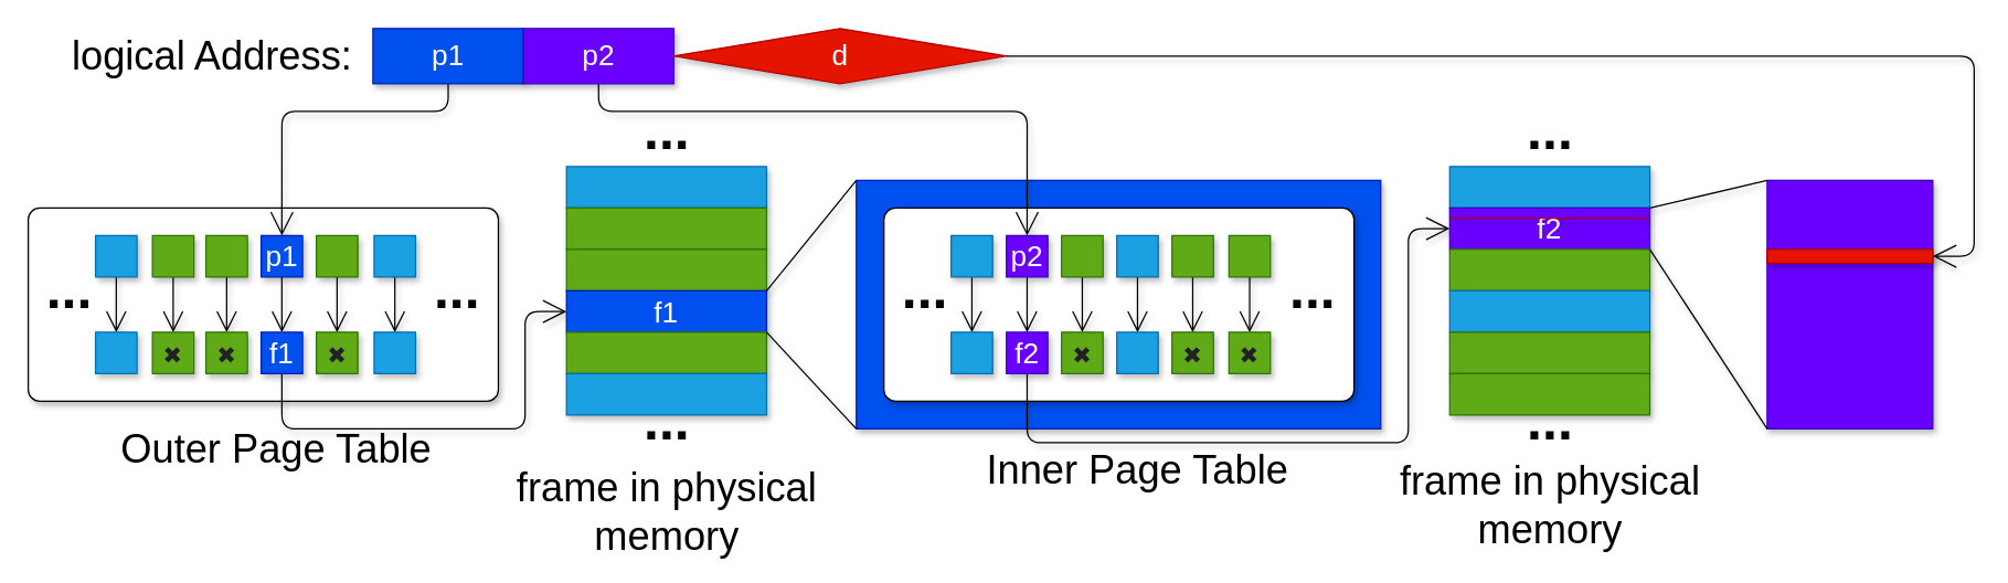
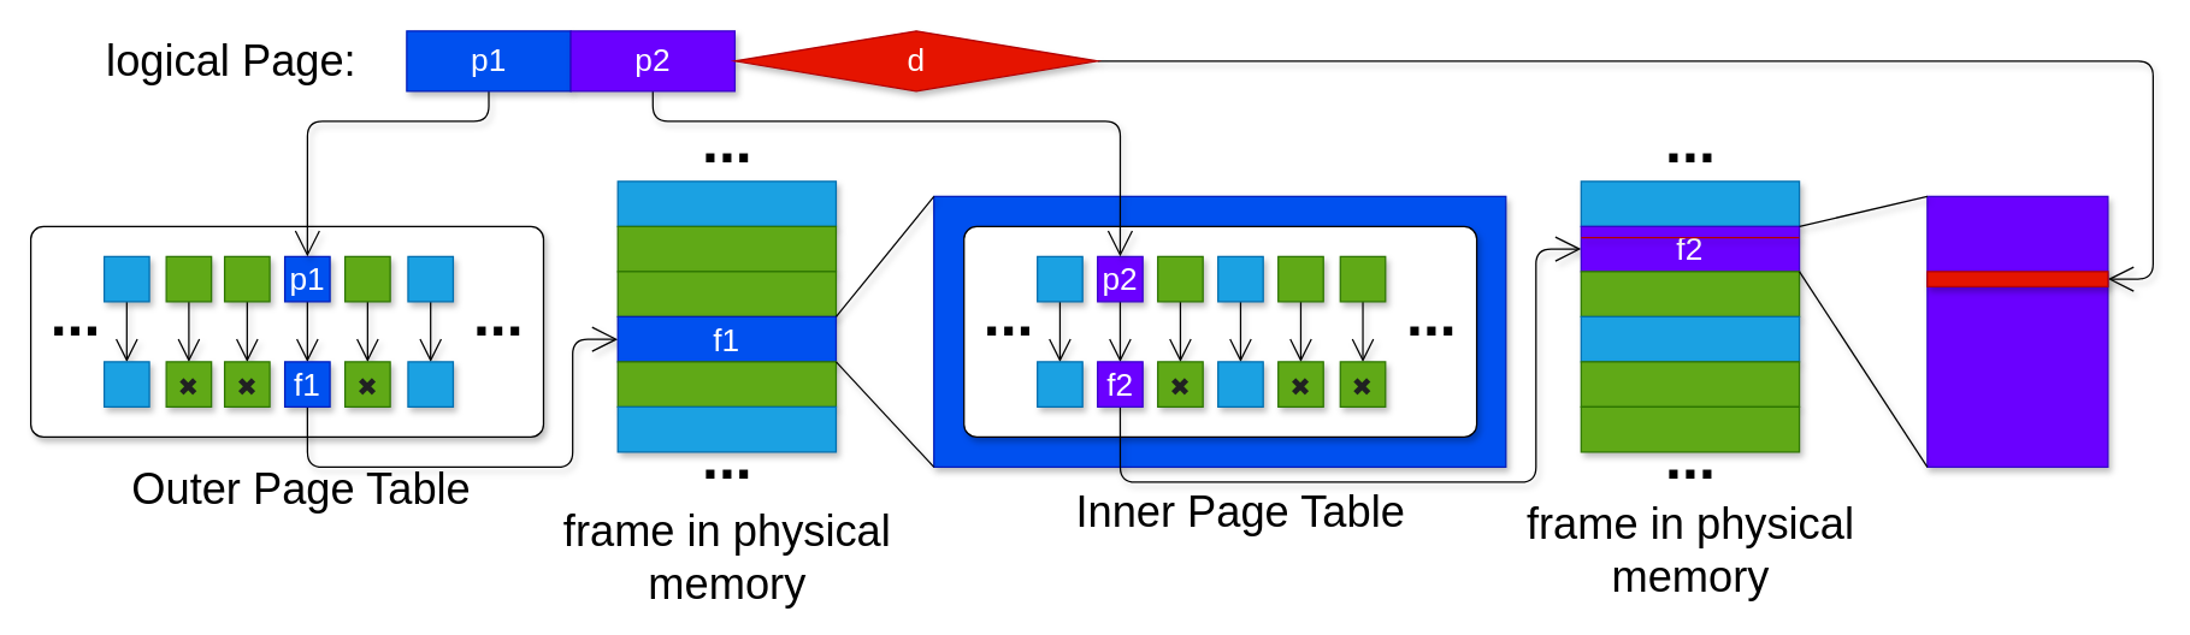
  <mxCell id="0" />
  <mxCell id="1" parent="0" />
  <mxCell id="2" value="" style="rounded=1;whiteSpace=wrap;html=1;fontSize=29;verticalAlign=top;arcSize=6;shadow=1;" vertex="1" parent="1"><mxGeometry x="20" y="150" width="340.62" height="140" as="geometry" /></mxCell>
  <mxCell id="3" style="edgeStyle=none;html=1;exitX=0.5;exitY=1;exitDx=0;exitDy=0;entryX=0.5;entryY=0;entryDx=0;entryDy=0;fontSize=30;endArrow=open;endFill=0;endSize=13;shadow=1;" edge="1" parent="1" source="4" target="5"><mxGeometry relative="1" as="geometry" /></mxCell>
  <mxCell id="4" value="" style="rounded=0;whiteSpace=wrap;html=1;fontSize=21;verticalAlign=bottom;fillColor=#1ba1e2;strokeColor=#006EAF;fontColor=#ffffff;shadow=1;" vertex="1" parent="1"><mxGeometry x="68.75" y="170" width="30" height="30" as="geometry" /></mxCell>
  <mxCell id="5" value="" style="rounded=0;whiteSpace=wrap;html=1;fontSize=21;verticalAlign=bottom;fillColor=#1ba1e2;strokeColor=#006EAF;fontColor=#ffffff;shadow=1;" vertex="1" parent="1"><mxGeometry x="68.75" y="240" width="30" height="30" as="geometry" /></mxCell>
  <mxCell id="6" style="edgeStyle=none;html=1;exitX=0.5;exitY=1;exitDx=0;exitDy=0;entryX=0.5;entryY=0;entryDx=0;entryDy=0;fontSize=30;endArrow=open;endFill=0;endSize=13;shadow=1;" edge="1" parent="1" source="7" target="8"><mxGeometry relative="1" as="geometry" /></mxCell>
  <mxCell id="7" value="" style="rounded=0;whiteSpace=wrap;html=1;fontSize=21;verticalAlign=bottom;fillColor=#60a917;strokeColor=#2D7600;fontColor=#ffffff;shadow=1;" vertex="1" parent="1"><mxGeometry x="148.75" y="170" width="30" height="30" as="geometry" /></mxCell>
  <mxCell id="8" value="&lt;span style=&quot;color: rgb(32, 33, 34); font-family: sans-serif; font-size: 16.8px;&quot;&gt;✖&lt;/span&gt;" style="rounded=0;whiteSpace=wrap;html=1;fontSize=21;verticalAlign=bottom;fillColor=#60a917;strokeColor=#2D7600;fontColor=#ffffff;shadow=1;" vertex="1" parent="1"><mxGeometry x="148.75" y="240" width="30" height="30" as="geometry" /></mxCell>
  <mxCell id="9" style="edgeStyle=none;html=1;exitX=0.5;exitY=1;exitDx=0;exitDy=0;entryX=0.5;entryY=0;entryDx=0;entryDy=0;fontSize=30;endArrow=open;endFill=0;endSize=13;shadow=1;" edge="1" parent="1" source="10" target="12"><mxGeometry relative="1" as="geometry" /></mxCell>
  <mxCell id="10" value="p1" style="rounded=0;whiteSpace=wrap;html=1;fontSize=21;verticalAlign=bottom;fillColor=#0050ef;strokeColor=#001DBC;fontColor=#ffffff;shadow=1;" vertex="1" parent="1"><mxGeometry x="188.75" y="170" width="30" height="30" as="geometry" /></mxCell>
  <mxCell id="11" style="edgeStyle=orthogonalEdgeStyle;html=1;exitX=0.5;exitY=1;exitDx=0;exitDy=0;entryX=0;entryY=0.5;entryDx=0;entryDy=0;endArrow=open;endFill=0;endSize=15;shadow=1;" edge="1" parent="1" source="12" target="24"><mxGeometry relative="1" as="geometry"><Array as="points"><mxPoint x="204" y="310" /><mxPoint x="380" y="310" /><mxPoint x="380" y="225" /></Array></mxGeometry></mxCell>
  <mxCell id="12" value="f1" style="rounded=0;whiteSpace=wrap;html=1;fontSize=21;verticalAlign=bottom;fillColor=#0050ef;strokeColor=#001DBC;fontColor=#ffffff;shadow=1;" vertex="1" parent="1"><mxGeometry x="188.75" y="240" width="30" height="30" as="geometry" /></mxCell>
  <mxCell id="13" style="edgeStyle=none;html=1;exitX=0.5;exitY=1;exitDx=0;exitDy=0;entryX=0.5;entryY=0;entryDx=0;entryDy=0;fontSize=30;endArrow=open;endFill=0;endSize=13;shadow=1;" edge="1" parent="1" source="14"><mxGeometry relative="1" as="geometry"><mxPoint x="243.75" y="240" as="targetPoint" /></mxGeometry></mxCell>
  <mxCell id="14" value="" style="rounded=0;whiteSpace=wrap;html=1;fontSize=21;verticalAlign=bottom;fillColor=#60a917;strokeColor=#2D7600;fontColor=#ffffff;shadow=1;" vertex="1" parent="1"><mxGeometry x="228.75" y="170" width="30" height="30" as="geometry" /></mxCell>
  <mxCell id="15" style="edgeStyle=none;html=1;exitX=0.5;exitY=1;exitDx=0;exitDy=0;entryX=0.5;entryY=0;entryDx=0;entryDy=0;fontSize=30;endArrow=open;endFill=0;endSize=13;shadow=1;" edge="1" parent="1" source="16" target="17"><mxGeometry relative="1" as="geometry" /></mxCell>
  <mxCell id="16" value="" style="rounded=0;whiteSpace=wrap;html=1;fontSize=21;verticalAlign=bottom;fillColor=#1ba1e2;strokeColor=#006EAF;fontColor=#ffffff;shadow=1;" vertex="1" parent="1"><mxGeometry x="270.62" y="170" width="30" height="30" as="geometry" /></mxCell>
  <mxCell id="17" value="" style="rounded=0;whiteSpace=wrap;html=1;fontSize=21;verticalAlign=bottom;fillColor=#1ba1e2;strokeColor=#006EAF;fontColor=#ffffff;shadow=1;" vertex="1" parent="1"><mxGeometry x="270.62" y="240" width="30" height="30" as="geometry" /></mxCell>
  <mxCell id="18" value="..." style="text;html=1;strokeColor=none;fillColor=none;align=center;verticalAlign=bottom;whiteSpace=wrap;rounded=0;fontSize=40;fontStyle=1;shadow=1;" vertex="1" parent="1"><mxGeometry x="300.62" y="205" width="60" height="30" as="geometry" /></mxCell>
  <mxCell id="19" value="&lt;span style=&quot;color: rgb(32, 33, 34); font-family: sans-serif; font-size: 16.8px;&quot;&gt;✖&lt;/span&gt;" style="rounded=0;whiteSpace=wrap;html=1;fontSize=21;verticalAlign=bottom;fillColor=#60a917;strokeColor=#2D7600;fontColor=#ffffff;shadow=1;" vertex="1" parent="1"><mxGeometry x="228.75" y="240" width="30" height="30" as="geometry" /></mxCell>
  <mxCell id="20" value="..." style="text;html=1;strokeColor=none;fillColor=none;align=center;verticalAlign=bottom;whiteSpace=wrap;rounded=0;fontSize=40;fontStyle=1;shadow=1;" vertex="1" parent="1"><mxGeometry x="20" y="205" width="60" height="30" as="geometry" /></mxCell>
  <mxCell id="21" value="" style="rounded=0;whiteSpace=wrap;html=1;fillColor=#1ba1e2;strokeColor=#006EAF;fontColor=#ffffff;shadow=1;" vertex="1" parent="1"><mxGeometry x="410" y="120" width="145" height="30" as="geometry" /></mxCell>
  <mxCell id="22" value="" style="rounded=0;whiteSpace=wrap;html=1;fillColor=#60a917;strokeColor=#2D7600;fontColor=#ffffff;shadow=1;" vertex="1" parent="1"><mxGeometry x="410" y="150" width="145" height="30" as="geometry" /></mxCell>
  <mxCell id="23" value="" style="rounded=0;whiteSpace=wrap;html=1;fillColor=#60a917;strokeColor=#2D7600;fontColor=#ffffff;shadow=1;" vertex="1" parent="1"><mxGeometry x="410" y="180" width="145" height="30" as="geometry" /></mxCell>
  <mxCell id="24" value="f1" style="rounded=0;whiteSpace=wrap;html=1;fillColor=#0050ef;strokeColor=#001DBC;fontColor=#ffffff;fontSize=21;shadow=1;" vertex="1" parent="1"><mxGeometry x="410" y="210" width="145" height="30" as="geometry" /></mxCell>
  <mxCell id="25" value="" style="rounded=0;whiteSpace=wrap;html=1;fillColor=#60a917;strokeColor=#2D7600;fontColor=#ffffff;shadow=1;" vertex="1" parent="1"><mxGeometry x="410" y="240" width="145" height="30" as="geometry" /></mxCell>
  <mxCell id="26" value="" style="rounded=0;whiteSpace=wrap;html=1;fillColor=#1ba1e2;strokeColor=#006EAF;fontColor=#ffffff;shadow=1;" vertex="1" parent="1"><mxGeometry x="410" y="270" width="145" height="30" as="geometry" /></mxCell>
  <mxCell id="27" value="" style="rounded=0;whiteSpace=wrap;html=1;fillColor=#0050ef;strokeColor=#001DBC;fontColor=#ffffff;shadow=1;" vertex="1" parent="1"><mxGeometry x="620" y="130" width="380" height="180" as="geometry" /></mxCell>
  <mxCell id="28" value="" style="rounded=1;whiteSpace=wrap;html=1;fontSize=29;verticalAlign=top;arcSize=6;shadow=1;" vertex="1" parent="1"><mxGeometry x="640" y="150" width="340.62" height="140" as="geometry" /></mxCell>
  <mxCell id="29" style="edgeStyle=none;html=1;exitX=0.5;exitY=1;exitDx=0;exitDy=0;entryX=0.5;entryY=0;entryDx=0;entryDy=0;fontSize=30;endArrow=open;endFill=0;endSize=13;shadow=1;" edge="1" parent="1" source="30" target="31"><mxGeometry relative="1" as="geometry" /></mxCell>
  <mxCell id="30" value="" style="rounded=0;whiteSpace=wrap;html=1;fontSize=21;verticalAlign=bottom;fillColor=#1ba1e2;strokeColor=#006EAF;fontColor=#ffffff;shadow=1;" vertex="1" parent="1"><mxGeometry x="688.75" y="170" width="30" height="30" as="geometry" /></mxCell>
  <mxCell id="31" value="" style="rounded=0;whiteSpace=wrap;html=1;fontSize=21;verticalAlign=bottom;fillColor=#1ba1e2;strokeColor=#006EAF;fontColor=#ffffff;shadow=1;" vertex="1" parent="1"><mxGeometry x="688.75" y="240" width="30" height="30" as="geometry" /></mxCell>
  <mxCell id="32" style="edgeStyle=none;html=1;exitX=0.5;exitY=1;exitDx=0;exitDy=0;entryX=0.5;entryY=0;entryDx=0;entryDy=0;fontSize=30;endArrow=open;endFill=0;endSize=13;shadow=1;" edge="1" parent="1" source="33" target="35"><mxGeometry relative="1" as="geometry" /></mxCell>
  <mxCell id="33" value="p2" style="rounded=0;whiteSpace=wrap;html=1;fontSize=21;verticalAlign=bottom;fillColor=#6a00ff;strokeColor=#3700CC;fontColor=#ffffff;shadow=1;" vertex="1" parent="1"><mxGeometry x="728.75" y="170" width="30" height="30" as="geometry" /></mxCell>
  <mxCell id="34" style="edgeStyle=orthogonalEdgeStyle;html=1;exitX=0.5;exitY=1;exitDx=0;exitDy=0;entryX=0;entryY=0.5;entryDx=0;entryDy=0;fontSize=29;endArrow=open;endFill=0;endSize=15;shadow=1;" edge="1" parent="1" source="35" target="50"><mxGeometry relative="1" as="geometry"><Array as="points"><mxPoint x="744" y="320" /><mxPoint x="1020" y="320" /><mxPoint x="1020" y="165" /></Array></mxGeometry></mxCell>
  <mxCell id="35" value="f2" style="rounded=0;whiteSpace=wrap;html=1;fontSize=21;verticalAlign=bottom;fillColor=#6a00ff;strokeColor=#3700CC;fontColor=#ffffff;shadow=1;" vertex="1" parent="1"><mxGeometry x="728.75" y="240" width="30" height="30" as="geometry" /></mxCell>
  <mxCell id="36" style="edgeStyle=none;html=1;exitX=0.5;exitY=1;exitDx=0;exitDy=0;entryX=0.5;entryY=0;entryDx=0;entryDy=0;fontSize=30;endArrow=open;endFill=0;endSize=13;shadow=1;" edge="1" parent="1" source="37" target="38"><mxGeometry relative="1" as="geometry" /></mxCell>
  <mxCell id="37" value="" style="rounded=0;whiteSpace=wrap;html=1;fontSize=21;verticalAlign=bottom;fillColor=#60a917;strokeColor=#2D7600;fontColor=#ffffff;shadow=1;" vertex="1" parent="1"><mxGeometry x="768.75" y="170" width="30" height="30" as="geometry" /></mxCell>
  <mxCell id="38" value="&lt;span style=&quot;color: rgb(32, 33, 34); font-family: sans-serif; font-size: 16.8px;&quot;&gt;✖&lt;/span&gt;" style="rounded=0;whiteSpace=wrap;html=1;fontSize=21;verticalAlign=bottom;fillColor=#60a917;strokeColor=#2D7600;fontColor=#ffffff;shadow=1;" vertex="1" parent="1"><mxGeometry x="768.75" y="240" width="30" height="30" as="geometry" /></mxCell>
  <mxCell id="39" style="edgeStyle=none;html=1;exitX=0.5;exitY=1;exitDx=0;exitDy=0;entryX=0.5;entryY=0;entryDx=0;entryDy=0;fontSize=30;endArrow=open;endFill=0;endSize=13;shadow=1;" edge="1" parent="1" source="40" target="41"><mxGeometry relative="1" as="geometry" /></mxCell>
  <mxCell id="40" value="" style="rounded=0;whiteSpace=wrap;html=1;fontSize=21;verticalAlign=bottom;fillColor=#1ba1e2;strokeColor=#006EAF;fontColor=#ffffff;shadow=1;" vertex="1" parent="1"><mxGeometry x="808.75" y="170" width="30" height="30" as="geometry" /></mxCell>
  <mxCell id="41" value="" style="rounded=0;whiteSpace=wrap;html=1;fontSize=21;verticalAlign=bottom;fillColor=#1ba1e2;strokeColor=#006EAF;fontColor=#ffffff;shadow=1;" vertex="1" parent="1"><mxGeometry x="808.75" y="240" width="30" height="30" as="geometry" /></mxCell>
  <mxCell id="42" style="edgeStyle=none;html=1;exitX=0.5;exitY=1;exitDx=0;exitDy=0;entryX=0.5;entryY=0;entryDx=0;entryDy=0;fontSize=30;endArrow=open;endFill=0;endSize=13;shadow=1;" edge="1" parent="1" source="43"><mxGeometry relative="1" as="geometry"><mxPoint x="863.75" y="240" as="targetPoint" /></mxGeometry></mxCell>
  <mxCell id="43" value="" style="rounded=0;whiteSpace=wrap;html=1;fontSize=21;verticalAlign=bottom;fillColor=#60a917;strokeColor=#2D7600;fontColor=#ffffff;shadow=1;" vertex="1" parent="1"><mxGeometry x="848.75" y="170" width="30" height="30" as="geometry" /></mxCell>
  <mxCell id="44" value="..." style="text;html=1;strokeColor=none;fillColor=none;align=center;verticalAlign=bottom;whiteSpace=wrap;rounded=0;fontSize=40;fontStyle=1;shadow=1;" vertex="1" parent="1"><mxGeometry x="920.62" y="205" width="60" height="30" as="geometry" /></mxCell>
  <mxCell id="45" value="&lt;span style=&quot;color: rgb(32, 33, 34); font-family: sans-serif; font-size: 16.8px;&quot;&gt;✖&lt;/span&gt;" style="rounded=0;whiteSpace=wrap;html=1;fontSize=21;verticalAlign=bottom;fillColor=#60a917;strokeColor=#2D7600;fontColor=#ffffff;shadow=1;" vertex="1" parent="1"><mxGeometry x="848.75" y="240" width="30" height="30" as="geometry" /></mxCell>
  <mxCell id="46" value="..." style="text;html=1;strokeColor=none;fillColor=none;align=center;verticalAlign=bottom;whiteSpace=wrap;rounded=0;fontSize=40;fontStyle=1;shadow=1;" vertex="1" parent="1"><mxGeometry x="640" y="205" width="60" height="30" as="geometry" /></mxCell>
  <mxCell id="47" value="" style="endArrow=none;html=1;exitX=1;exitY=0;exitDx=0;exitDy=0;entryX=0;entryY=1;entryDx=0;entryDy=0;shadow=1;" edge="1" parent="1" source="25" target="27"><mxGeometry width="50" height="50" relative="1" as="geometry"><mxPoint x="620" y="400" as="sourcePoint" /><mxPoint x="670" y="350" as="targetPoint" /></mxGeometry></mxCell>
  <mxCell id="48" value="" style="endArrow=none;html=1;exitX=1;exitY=0;exitDx=0;exitDy=0;entryX=0;entryY=0;entryDx=0;entryDy=0;shadow=1;" edge="1" parent="1" source="24" target="27"><mxGeometry width="50" height="50" relative="1" as="geometry"><mxPoint x="565" y="250" as="sourcePoint" /><mxPoint x="630" y="300" as="targetPoint" /></mxGeometry></mxCell>
  <mxCell id="49" value="" style="rounded=0;whiteSpace=wrap;html=1;fillColor=#1ba1e2;strokeColor=#006EAF;fontColor=#ffffff;shadow=1;" vertex="1" parent="1"><mxGeometry x="1050" y="120" width="145" height="30" as="geometry" /></mxCell>
  <mxCell id="50" value="f2" style="rounded=0;whiteSpace=wrap;html=1;fillColor=#6a00ff;strokeColor=#3700CC;fontColor=#ffffff;fontSize=21;shadow=1;" vertex="1" parent="1"><mxGeometry x="1050" y="150" width="145" height="30" as="geometry" /></mxCell>
  <mxCell id="51" value="" style="rounded=0;whiteSpace=wrap;html=1;fillColor=#60a917;strokeColor=#2D7600;fontColor=#ffffff;shadow=1;" vertex="1" parent="1"><mxGeometry x="1050" y="180" width="145" height="30" as="geometry" /></mxCell>
  <mxCell id="52" value="" style="rounded=0;whiteSpace=wrap;html=1;fillColor=#1ba1e2;strokeColor=#006EAF;fontColor=#ffffff;shadow=1;" vertex="1" parent="1"><mxGeometry x="1050" y="210" width="145" height="30" as="geometry" /></mxCell>
  <mxCell id="53" value="" style="rounded=0;whiteSpace=wrap;html=1;fillColor=#60a917;strokeColor=#2D7600;fontColor=#ffffff;shadow=1;" vertex="1" parent="1"><mxGeometry x="1050" y="240" width="145" height="30" as="geometry" /></mxCell>
  <mxCell id="54" value="" style="rounded=0;whiteSpace=wrap;html=1;fillColor=#60a917;strokeColor=#2D7600;fontColor=#ffffff;shadow=1;" vertex="1" parent="1"><mxGeometry x="1050" y="270" width="145" height="30" as="geometry" /></mxCell>
  <mxCell id="55" value="..." style="text;html=1;strokeColor=none;fillColor=none;align=center;verticalAlign=bottom;whiteSpace=wrap;rounded=0;fontSize=40;fontStyle=1;shadow=1;" vertex="1" parent="1"><mxGeometry x="452.5" y="90" width="60" height="30" as="geometry" /></mxCell>
  <mxCell id="56" value="..." style="text;html=1;strokeColor=none;fillColor=none;align=center;verticalAlign=bottom;whiteSpace=wrap;rounded=0;fontSize=40;fontStyle=1;shadow=1;" vertex="1" parent="1"><mxGeometry x="452.5" y="300" width="60" height="30" as="geometry" /></mxCell>
  <mxCell id="57" value="..." style="text;html=1;strokeColor=none;fillColor=none;align=center;verticalAlign=bottom;whiteSpace=wrap;rounded=0;fontSize=40;fontStyle=1;shadow=1;" vertex="1" parent="1"><mxGeometry x="1092.5" y="90" width="60" height="30" as="geometry" /></mxCell>
  <mxCell id="58" value="..." style="text;html=1;strokeColor=none;fillColor=none;align=center;verticalAlign=bottom;whiteSpace=wrap;rounded=0;fontSize=40;fontStyle=1;shadow=1;" vertex="1" parent="1"><mxGeometry x="1092.5" y="300" width="60" height="30" as="geometry" /></mxCell>
  <mxCell id="59" style="edgeStyle=none;html=1;exitX=0.5;exitY=1;exitDx=0;exitDy=0;entryX=0.5;entryY=0;entryDx=0;entryDy=0;fontSize=30;endArrow=open;endFill=0;endSize=13;shadow=1;" edge="1" parent="1" source="60" target="61"><mxGeometry relative="1" as="geometry" /></mxCell>
  <mxCell id="60" value="" style="rounded=0;whiteSpace=wrap;html=1;fontSize=21;verticalAlign=bottom;fillColor=#60a917;strokeColor=#2D7600;fontColor=#ffffff;shadow=1;" vertex="1" parent="1"><mxGeometry x="110" y="170" width="30" height="30" as="geometry" /></mxCell>
  <mxCell id="61" value="&lt;span style=&quot;color: rgb(32, 33, 34); font-family: sans-serif; font-size: 16.8px;&quot;&gt;✖&lt;/span&gt;" style="rounded=0;whiteSpace=wrap;html=1;fontSize=21;verticalAlign=bottom;fillColor=#60a917;strokeColor=#2D7600;fontColor=#ffffff;shadow=1;" vertex="1" parent="1"><mxGeometry x="110" y="240" width="30" height="30" as="geometry" /></mxCell>
  <mxCell id="62" style="edgeStyle=none;html=1;exitX=0.5;exitY=1;exitDx=0;exitDy=0;entryX=0.5;entryY=0;entryDx=0;entryDy=0;fontSize=30;endArrow=open;endFill=0;endSize=13;shadow=1;" edge="1" parent="1" source="63"><mxGeometry relative="1" as="geometry"><mxPoint x="905" y="240" as="targetPoint" /></mxGeometry></mxCell>
  <mxCell id="63" value="" style="rounded=0;whiteSpace=wrap;html=1;fontSize=21;verticalAlign=bottom;fillColor=#60a917;strokeColor=#2D7600;fontColor=#ffffff;shadow=1;" vertex="1" parent="1"><mxGeometry x="890" y="170" width="30" height="30" as="geometry" /></mxCell>
  <mxCell id="64" value="&lt;span style=&quot;color: rgb(32, 33, 34); font-family: sans-serif; font-size: 16.8px;&quot;&gt;✖&lt;/span&gt;" style="rounded=0;whiteSpace=wrap;html=1;fontSize=21;verticalAlign=bottom;fillColor=#60a917;strokeColor=#2D7600;fontColor=#ffffff;shadow=1;" vertex="1" parent="1"><mxGeometry x="890" y="240" width="30" height="30" as="geometry" /></mxCell>
  <mxCell id="65" value="Outer Page Table" style="text;html=1;strokeColor=none;fillColor=none;align=center;verticalAlign=middle;whiteSpace=wrap;rounded=0;fontSize=29;shadow=1;" vertex="1" parent="1"><mxGeometry x="75.31" y="315" width="250" height="20" as="geometry" /></mxCell>
  <mxCell id="66" value="Inner Page Table" style="text;html=1;strokeColor=none;fillColor=none;align=center;verticalAlign=middle;whiteSpace=wrap;rounded=0;fontSize=29;shadow=1;" vertex="1" parent="1"><mxGeometry x="698.75" y="330" width="250" height="20" as="geometry" /></mxCell>
  <mxCell id="67" value="frame in physical memory" style="text;html=1;strokeColor=none;fillColor=none;align=center;verticalAlign=middle;whiteSpace=wrap;rounded=0;fontSize=29;shadow=1;" vertex="1" parent="1"><mxGeometry x="357.5" y="340" width="250" height="60" as="geometry" /></mxCell>
  <mxCell id="68" value="frame in physical memory" style="text;html=1;strokeColor=none;fillColor=none;align=center;verticalAlign=middle;whiteSpace=wrap;rounded=0;fontSize=29;shadow=1;" vertex="1" parent="1"><mxGeometry x="997.5" y="340" width="250" height="50" as="geometry" /></mxCell>
  <mxCell id="69" style="edgeStyle=orthogonalEdgeStyle;html=1;exitX=0.5;exitY=1;exitDx=0;exitDy=0;entryX=0.5;entryY=0;entryDx=0;entryDy=0;fontSize=21;endArrow=open;endFill=0;endSize=15;shadow=1;" edge="1" parent="1" source="70" target="10"><mxGeometry relative="1" as="geometry"><Array as="points"><mxPoint x="325" y="80" /><mxPoint x="204" y="80" /></Array></mxGeometry></mxCell>
  <mxCell id="70" value="p1" style="rounded=0;whiteSpace=wrap;html=1;fontSize=21;verticalAlign=top;fillColor=#0050ef;strokeColor=#001DBC;fontColor=#ffffff;shadow=1;" vertex="1" parent="1"><mxGeometry x="269.75" y="20" width="109" height="40" as="geometry" /></mxCell>
  <mxCell id="71" style="edgeStyle=orthogonalEdgeStyle;html=1;exitX=0.5;exitY=1;exitDx=0;exitDy=0;entryX=0.5;entryY=0;entryDx=0;entryDy=0;fontSize=21;endArrow=open;endFill=0;endSize=15;shadow=1;" edge="1" parent="1" source="72" target="33"><mxGeometry relative="1" as="geometry"><Array as="points"><mxPoint x="434" y="80" /><mxPoint x="744" y="80" /></Array></mxGeometry></mxCell>
  <mxCell id="72" value="p2" style="rounded=0;whiteSpace=wrap;html=1;fontSize=21;verticalAlign=top;fillColor=#6a00ff;strokeColor=#3700CC;fontColor=#ffffff;shadow=1;" vertex="1" parent="1"><mxGeometry x="378.75" y="20" width="109" height="40" as="geometry" /></mxCell>
  <mxCell id="73" style="edgeStyle=orthogonalEdgeStyle;html=1;exitX=1;exitY=0.5;exitDx=0;exitDy=0;entryX=1;entryY=0.5;entryDx=0;entryDy=0;fontSize=21;endArrow=open;endFill=0;endSize=15;shadow=1;" edge="1" parent="1" source="74" target="78"><mxGeometry relative="1" as="geometry"><Array as="points"><mxPoint x="1430" y="40" /><mxPoint x="1430" y="185" /></Array></mxGeometry></mxCell>
  <mxCell id="74" value="d" style="rhombus;whiteSpace=wrap;html=1;fontSize=21;verticalAlign=top;fillColor=#e51400;strokeColor=#B20000;fontColor=#ffffff;shadow=1;" vertex="1" parent="1"><mxGeometry x="487.75" y="20" width="241" height="40" as="geometry" /></mxCell>
  <mxCell id="75" value="" style="rounded=0;whiteSpace=wrap;html=1;fillColor=#6a00ff;strokeColor=#3700CC;fontColor=#ffffff;shadow=1;" vertex="1" parent="1"><mxGeometry x="1280" y="130" width="120" height="180" as="geometry" /></mxCell>
  <mxCell id="76" value="" style="endArrow=none;html=1;exitX=1;exitY=0;exitDx=0;exitDy=0;entryX=0;entryY=1;entryDx=0;entryDy=0;shadow=1;" edge="1" parent="1" source="51" target="75"><mxGeometry width="50" height="50" relative="1" as="geometry"><mxPoint x="1215" y="240" as="sourcePoint" /><mxPoint x="1280" y="310" as="targetPoint" /></mxGeometry></mxCell>
  <mxCell id="77" value="" style="endArrow=none;html=1;exitX=1;exitY=1;exitDx=0;exitDy=0;entryX=0;entryY=0;entryDx=0;entryDy=0;shadow=1;" edge="1" parent="1" source="49" target="75"><mxGeometry width="50" height="50" relative="1" as="geometry"><mxPoint x="1205" y="190" as="sourcePoint" /><mxPoint x="1290" y="320" as="targetPoint" /></mxGeometry></mxCell>
  <mxCell id="78" value="" style="rounded=0;whiteSpace=wrap;html=1;fontSize=21;verticalAlign=top;fillColor=#e51400;strokeColor=#B20000;fontColor=#ffffff;shadow=1;" vertex="1" parent="1"><mxGeometry x="1280" y="180" width="120" height="10" as="geometry" /></mxCell>
  <mxCell id="79" value="" style="endArrow=none;html=1;fontSize=21;endSize=15;entryX=1;entryY=0.25;entryDx=0;entryDy=0;exitX=0;exitY=0.25;exitDx=0;exitDy=0;fillColor=#e51400;strokeColor=#B20000;shadow=1;" edge="1" parent="1" source="50" target="50"><mxGeometry width="50" height="50" relative="1" as="geometry"><mxPoint x="1120" y="160" as="sourcePoint" /><mxPoint x="1170" y="110" as="targetPoint" /></mxGeometry></mxCell>
- <mxCell id="80" value="logical Address:" style="text;html=1;strokeColor=none;fillColor=none;align=center;verticalAlign=middle;whiteSpace=wrap;rounded=0;fontSize=29;shadow=1;" vertex="1" parent="1"><mxGeometry x="47.75" y="30" width="211" height="20" as="geometry" /></mxCell>
+ <mxCell id="80" value="logical Page:" style="text;html=1;strokeColor=none;fillColor=none;align=center;verticalAlign=middle;whiteSpace=wrap;rounded=0;fontSize=29;shadow=1;" vertex="1" parent="1"><mxGeometry x="47.75" y="30" width="211" height="20" as="geometry" /></mxCell>
